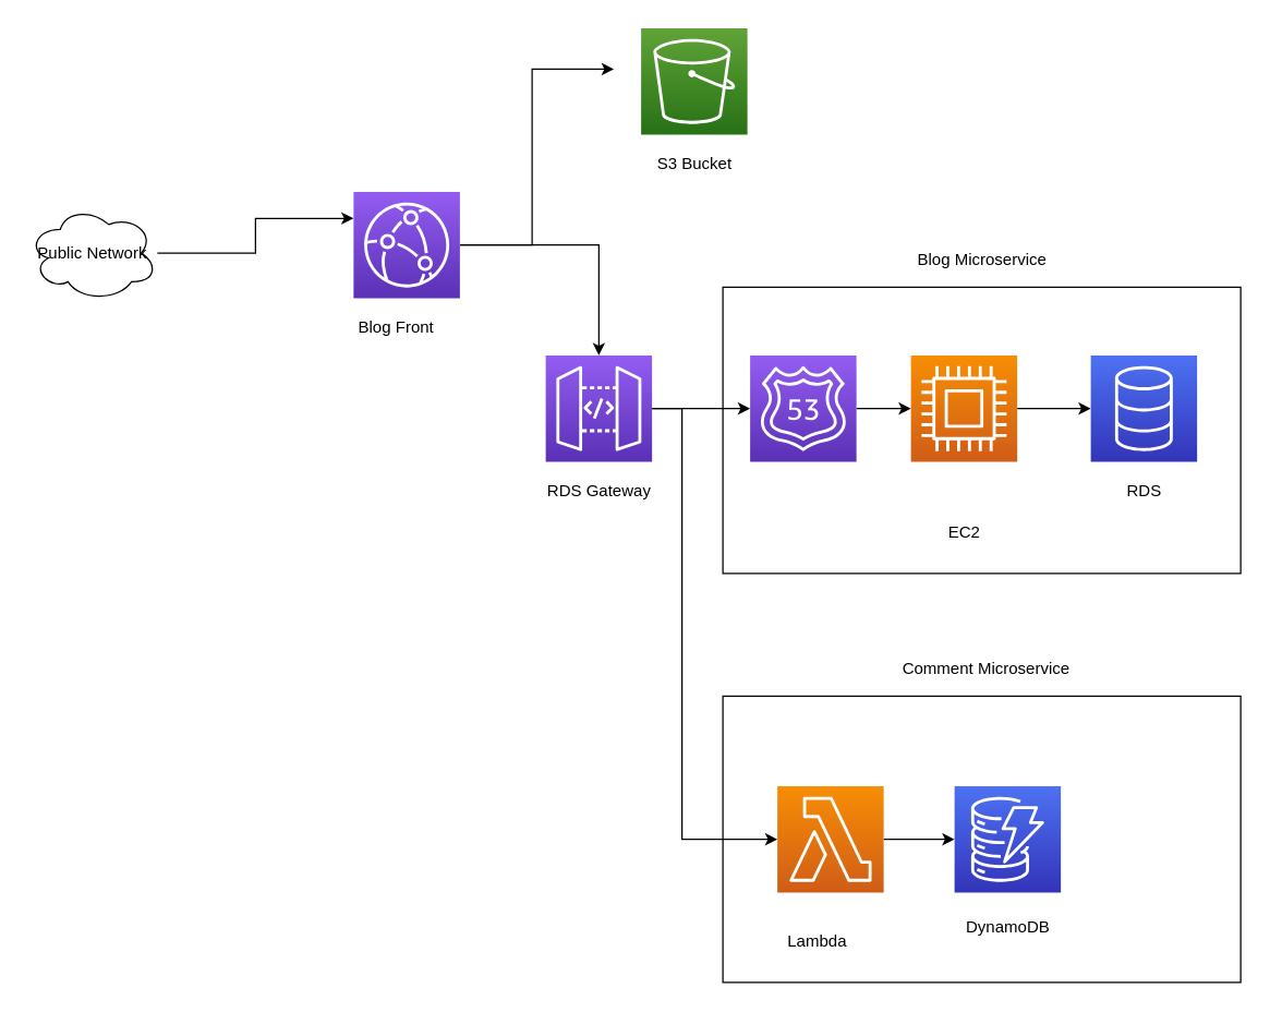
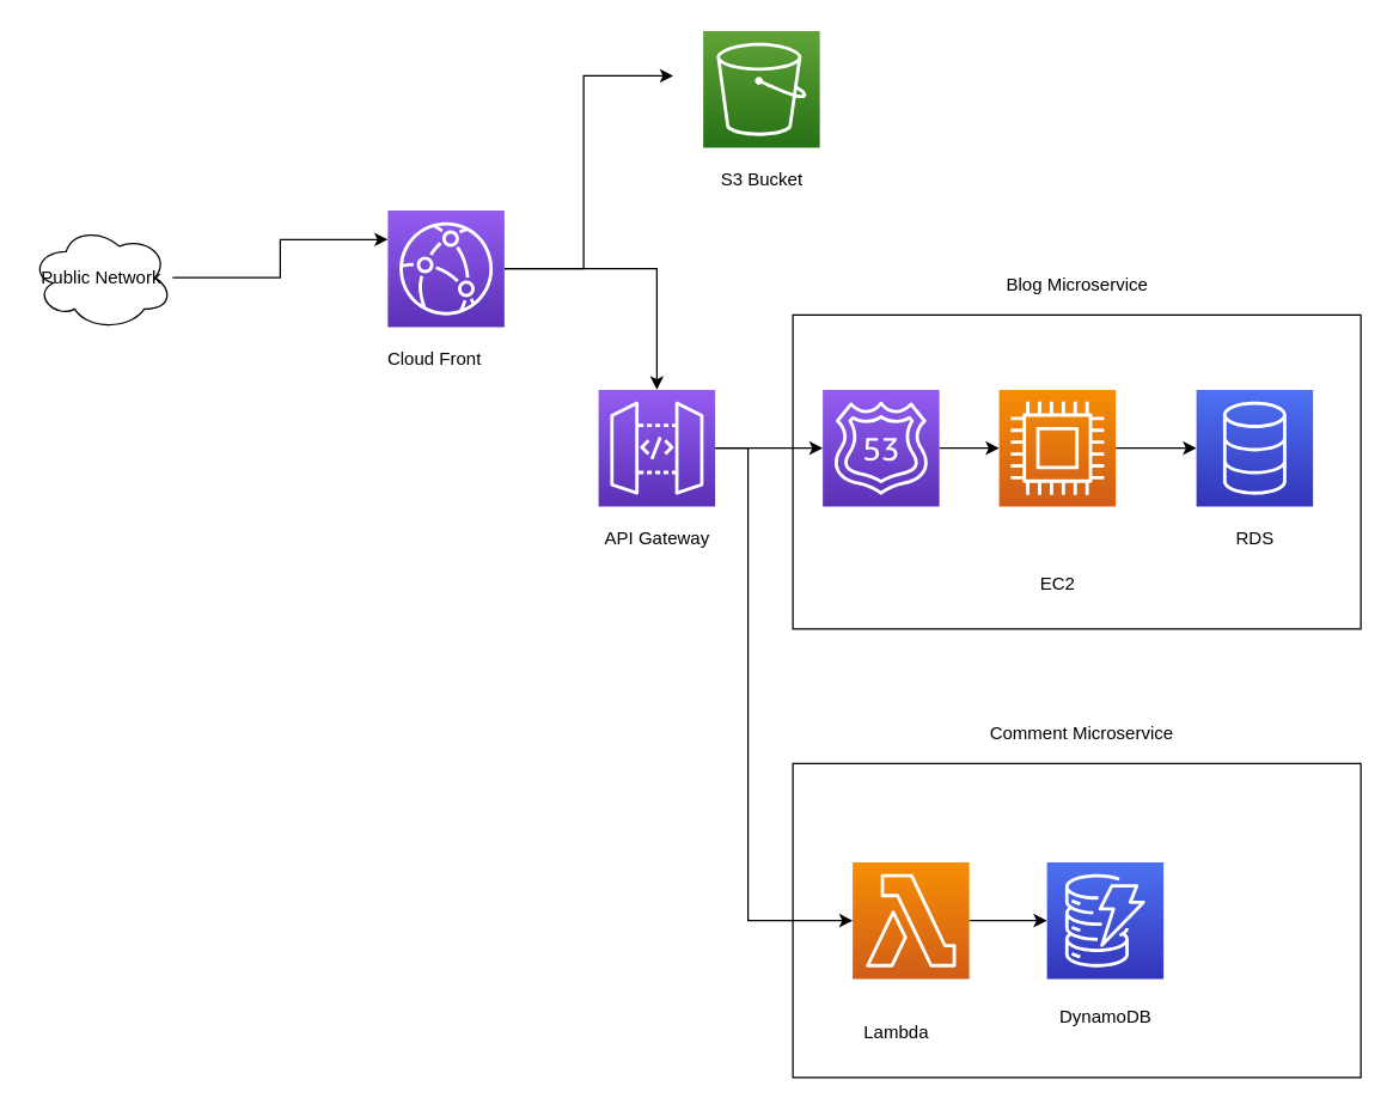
  <mxCell id="0" />
  <mxCell id="1" parent="0" />
  <mxCell id="2" style="edgeStyle=orthogonalEdgeStyle;rounded=0;orthogonalLoop=1;jettySize=auto;html=1;entryX=0;entryY=0.25;entryDx=0;entryDy=0;entryPerimeter=0;" parent="1" source="3" target="6" edge="1"><mxGeometry relative="1" as="geometry" /></mxCell>
  <mxCell id="3" value="Public Network" style="ellipse;shape=cloud;whiteSpace=wrap;html=1;" parent="1" vertex="1"><mxGeometry x="20" y="150" width="95" height="70" as="geometry" /></mxCell>
  <mxCell id="4" style="edgeStyle=orthogonalEdgeStyle;rounded=0;orthogonalLoop=1;jettySize=auto;html=1;" parent="1" source="6" target="10" edge="1"><mxGeometry relative="1" as="geometry"><mxPoint x="360" y="310" as="targetPoint" /></mxGeometry></mxCell>
  <mxCell id="5" style="edgeStyle=orthogonalEdgeStyle;rounded=0;orthogonalLoop=1;jettySize=auto;html=1;" parent="1" source="6" edge="1"><mxGeometry relative="1" as="geometry"><mxPoint x="450" y="50" as="targetPoint" /><Array as="points"><mxPoint x="390" y="179" /></Array></mxGeometry></mxCell>
  <mxCell id="6" value="" style="sketch=0;points=[[0,0,0],[0.25,0,0],[0.5,0,0],[0.75,0,0],[1,0,0],[0,1,0],[0.25,1,0],[0.5,1,0],[0.75,1,0],[1,1,0],[0,0.25,0],[0,0.5,0],[0,0.75,0],[1,0.25,0],[1,0.5,0],[1,0.75,0]];outlineConnect=0;fontColor=#232F3E;gradientColor=#945DF2;gradientDirection=north;fillColor=#5A30B5;strokeColor=#ffffff;dashed=0;verticalLabelPosition=bottom;verticalAlign=top;align=center;html=1;fontSize=12;fontStyle=0;aspect=fixed;shape=mxgraph.aws4.resourceIcon;resIcon=mxgraph.aws4.cloudfront;" parent="1" vertex="1"><mxGeometry x="259" y="140" width="78" height="78" as="geometry" /></mxCell>
- <mxCell id="7" value="Blog Front" style="text;html=1;align=center;verticalAlign=middle;resizable=0;points=[];autosize=1;strokeColor=none;fillColor=none;" parent="1" vertex="1"><mxGeometry x="250" y="230" width="80" height="20" as="geometry" /></mxCell>
+ <mxCell id="7" value="Cloud Front" style="text;html=1;align=center;verticalAlign=middle;resizable=0;points=[];autosize=1;strokeColor=none;fillColor=none;" parent="1" vertex="1"><mxGeometry x="250" y="230" width="80" height="20" as="geometry" /></mxCell>
  <mxCell id="8" style="edgeStyle=orthogonalEdgeStyle;rounded=0;orthogonalLoop=1;jettySize=auto;html=1;entryX=0;entryY=0.5;entryDx=0;entryDy=0;entryPerimeter=0;" parent="1" source="10" target="15" edge="1"><mxGeometry relative="1" as="geometry" /></mxCell>
  <mxCell id="9" style="edgeStyle=orthogonalEdgeStyle;rounded=0;orthogonalLoop=1;jettySize=auto;html=1;exitX=1;exitY=0.5;exitDx=0;exitDy=0;exitPerimeter=0;entryX=0;entryY=0.5;entryDx=0;entryDy=0;entryPerimeter=0;" edge="1" parent="1" source="10" target="26"><mxGeometry relative="1" as="geometry"><mxPoint x="530" y="650" as="targetPoint" /><Array as="points"><mxPoint x="500" y="299" /><mxPoint x="500" y="615" /></Array></mxGeometry></mxCell>
  <mxCell id="10" value="" style="sketch=0;points=[[0,0,0],[0.25,0,0],[0.5,0,0],[0.75,0,0],[1,0,0],[0,1,0],[0.25,1,0],[0.5,1,0],[0.75,1,0],[1,1,0],[0,0.25,0],[0,0.5,0],[0,0.75,0],[1,0.25,0],[1,0.5,0],[1,0.75,0]];outlineConnect=0;fontColor=#232F3E;gradientColor=#945DF2;gradientDirection=north;fillColor=#5A30B5;strokeColor=#ffffff;dashed=0;verticalLabelPosition=bottom;verticalAlign=top;align=center;html=1;fontSize=12;fontStyle=0;aspect=fixed;shape=mxgraph.aws4.resourceIcon;resIcon=mxgraph.aws4.api_gateway;" parent="1" vertex="1"><mxGeometry x="400" y="260" width="78" height="78" as="geometry" /></mxCell>
- <mxCell id="11" value="RDS Gateway" style="text;html=1;align=center;verticalAlign=middle;resizable=0;points=[];autosize=1;strokeColor=none;fillColor=none;" parent="1" vertex="1"><mxGeometry x="394" y="350" width="90" height="20" as="geometry" /></mxCell>
+ <mxCell id="11" value="API Gateway" style="text;html=1;align=center;verticalAlign=middle;resizable=0;points=[];autosize=1;strokeColor=none;fillColor=none;" parent="1" vertex="1"><mxGeometry x="394" y="350" width="90" height="20" as="geometry" /></mxCell>
  <mxCell id="12" value="" style="sketch=0;points=[[0,0,0],[0.25,0,0],[0.5,0,0],[0.75,0,0],[1,0,0],[0,1,0],[0.25,1,0],[0.5,1,0],[0.75,1,0],[1,1,0],[0,0.25,0],[0,0.5,0],[0,0.75,0],[1,0.25,0],[1,0.5,0],[1,0.75,0]];outlineConnect=0;fontColor=#232F3E;gradientColor=#60A337;gradientDirection=north;fillColor=#277116;strokeColor=#ffffff;dashed=0;verticalLabelPosition=bottom;verticalAlign=top;align=center;html=1;fontSize=12;fontStyle=0;aspect=fixed;shape=mxgraph.aws4.resourceIcon;resIcon=mxgraph.aws4.s3;" parent="1" vertex="1"><mxGeometry x="470" y="20" width="78" height="78" as="geometry" /></mxCell>
  <mxCell id="13" value="S3 Bucket" style="text;html=1;align=center;verticalAlign=middle;resizable=0;points=[];autosize=1;strokeColor=none;fillColor=none;" parent="1" vertex="1"><mxGeometry x="474" y="110" width="70" height="20" as="geometry" /></mxCell>
  <mxCell id="14" style="edgeStyle=orthogonalEdgeStyle;rounded=0;orthogonalLoop=1;jettySize=auto;html=1;entryX=0;entryY=0.5;entryDx=0;entryDy=0;entryPerimeter=0;" parent="1" source="15" target="17" edge="1"><mxGeometry relative="1" as="geometry" /></mxCell>
  <mxCell id="15" value="" style="sketch=0;points=[[0,0,0],[0.25,0,0],[0.5,0,0],[0.75,0,0],[1,0,0],[0,1,0],[0.25,1,0],[0.5,1,0],[0.75,1,0],[1,1,0],[0,0.25,0],[0,0.5,0],[0,0.75,0],[1,0.25,0],[1,0.5,0],[1,0.75,0]];outlineConnect=0;fontColor=#232F3E;gradientColor=#945DF2;gradientDirection=north;fillColor=#5A30B5;strokeColor=#ffffff;dashed=0;verticalLabelPosition=bottom;verticalAlign=top;align=center;html=1;fontSize=12;fontStyle=0;aspect=fixed;shape=mxgraph.aws4.resourceIcon;resIcon=mxgraph.aws4.route_53;" parent="1" vertex="1"><mxGeometry x="550" y="260" width="78" height="78" as="geometry" /></mxCell>
  <mxCell id="16" style="edgeStyle=orthogonalEdgeStyle;rounded=0;orthogonalLoop=1;jettySize=auto;html=1;" parent="1" source="17" edge="1"><mxGeometry relative="1" as="geometry"><mxPoint x="800" y="299" as="targetPoint" /></mxGeometry></mxCell>
  <mxCell id="17" value="" style="sketch=0;points=[[0,0,0],[0.25,0,0],[0.5,0,0],[0.75,0,0],[1,0,0],[0,1,0],[0.25,1,0],[0.5,1,0],[0.75,1,0],[1,1,0],[0,0.25,0],[0,0.5,0],[0,0.75,0],[1,0.25,0],[1,0.5,0],[1,0.75,0]];outlineConnect=0;fontColor=#232F3E;gradientColor=#F78E04;gradientDirection=north;fillColor=#D05C17;strokeColor=#ffffff;dashed=0;verticalLabelPosition=bottom;verticalAlign=top;align=center;html=1;fontSize=12;fontStyle=0;aspect=fixed;shape=mxgraph.aws4.resourceIcon;resIcon=mxgraph.aws4.compute;" parent="1" vertex="1"><mxGeometry x="668" y="260" width="78" height="78" as="geometry" /></mxCell>
  <mxCell id="18" value="EC2" style="text;html=1;align=center;verticalAlign=middle;resizable=0;points=[];autosize=1;strokeColor=none;fillColor=none;" parent="1" vertex="1"><mxGeometry x="687" y="380" width="40" height="20" as="geometry" /></mxCell>
  <mxCell id="19" value="" style="sketch=0;points=[[0,0,0],[0.25,0,0],[0.5,0,0],[0.75,0,0],[1,0,0],[0,1,0],[0.25,1,0],[0.5,1,0],[0.75,1,0],[1,1,0],[0,0.25,0],[0,0.5,0],[0,0.75,0],[1,0.25,0],[1,0.5,0],[1,0.75,0]];outlineConnect=0;fontColor=#232F3E;gradientColor=#4D72F3;gradientDirection=north;fillColor=#3334B9;strokeColor=#ffffff;dashed=0;verticalLabelPosition=bottom;verticalAlign=top;align=center;html=1;fontSize=12;fontStyle=0;aspect=fixed;shape=mxgraph.aws4.resourceIcon;resIcon=mxgraph.aws4.database;" parent="1" vertex="1"><mxGeometry x="800" y="260" width="78" height="78" as="geometry" /></mxCell>
  <mxCell id="20" value="RDS" style="text;html=1;align=center;verticalAlign=middle;resizable=0;points=[];autosize=1;strokeColor=none;fillColor=none;" parent="1" vertex="1"><mxGeometry x="819" y="350" width="40" height="20" as="geometry" /></mxCell>
  <mxCell id="21" value="" style="whiteSpace=wrap;html=1;fillColor=none;" parent="1" vertex="1"><mxGeometry x="530" y="210" width="380" height="210" as="geometry" /></mxCell>
  <mxCell id="22" value="Blog Microservice" style="text;html=1;align=center;verticalAlign=middle;resizable=0;points=[];autosize=1;strokeColor=none;fillColor=none;" parent="1" vertex="1"><mxGeometry x="665" y="180" width="110" height="20" as="geometry" /></mxCell>
  <mxCell id="23" value="" style="whiteSpace=wrap;html=1;fillColor=none;" vertex="1" parent="1"><mxGeometry x="530" y="510" width="380" height="210" as="geometry" /></mxCell>
  <mxCell id="24" value="Comment Microservice" style="text;html=1;align=center;verticalAlign=middle;resizable=0;points=[];autosize=1;strokeColor=none;fillColor=none;" vertex="1" parent="1"><mxGeometry x="653" y="480" width="140" height="20" as="geometry" /></mxCell>
  <mxCell id="25" style="edgeStyle=orthogonalEdgeStyle;rounded=0;orthogonalLoop=1;jettySize=auto;html=1;entryX=0;entryY=0.5;entryDx=0;entryDy=0;entryPerimeter=0;" edge="1" parent="1" source="26" target="28"><mxGeometry relative="1" as="geometry" /></mxCell>
  <mxCell id="26" value="" style="sketch=0;points=[[0,0,0],[0.25,0,0],[0.5,0,0],[0.75,0,0],[1,0,0],[0,1,0],[0.25,1,0],[0.5,1,0],[0.75,1,0],[1,1,0],[0,0.25,0],[0,0.5,0],[0,0.75,0],[1,0.25,0],[1,0.5,0],[1,0.75,0]];outlineConnect=0;fontColor=#232F3E;gradientColor=#F78E04;gradientDirection=north;fillColor=#D05C17;strokeColor=#ffffff;dashed=0;verticalLabelPosition=bottom;verticalAlign=top;align=center;html=1;fontSize=12;fontStyle=0;aspect=fixed;shape=mxgraph.aws4.resourceIcon;resIcon=mxgraph.aws4.lambda;" vertex="1" parent="1"><mxGeometry x="570" y="576" width="78" height="78" as="geometry" /></mxCell>
  <mxCell id="27" value="Lambda" style="text;html=1;align=center;verticalAlign=middle;resizable=0;points=[];autosize=1;strokeColor=none;fillColor=none;" vertex="1" parent="1"><mxGeometry x="569" y="680" width="60" height="20" as="geometry" /></mxCell>
  <mxCell id="28" value="" style="sketch=0;points=[[0,0,0],[0.25,0,0],[0.5,0,0],[0.75,0,0],[1,0,0],[0,1,0],[0.25,1,0],[0.5,1,0],[0.75,1,0],[1,1,0],[0,0.25,0],[0,0.5,0],[0,0.75,0],[1,0.25,0],[1,0.5,0],[1,0.75,0]];outlineConnect=0;fontColor=#232F3E;gradientColor=#4D72F3;gradientDirection=north;fillColor=#3334B9;strokeColor=#ffffff;dashed=0;verticalLabelPosition=bottom;verticalAlign=top;align=center;html=1;fontSize=12;fontStyle=0;aspect=fixed;shape=mxgraph.aws4.resourceIcon;resIcon=mxgraph.aws4.dynamodb;" vertex="1" parent="1"><mxGeometry x="700" y="576" width="78" height="78" as="geometry" /></mxCell>
  <mxCell id="29" value="DynamoDB" style="text;html=1;align=center;verticalAlign=middle;resizable=0;points=[];autosize=1;strokeColor=none;fillColor=none;" vertex="1" parent="1"><mxGeometry x="699" y="670" width="80" height="20" as="geometry" /></mxCell>
